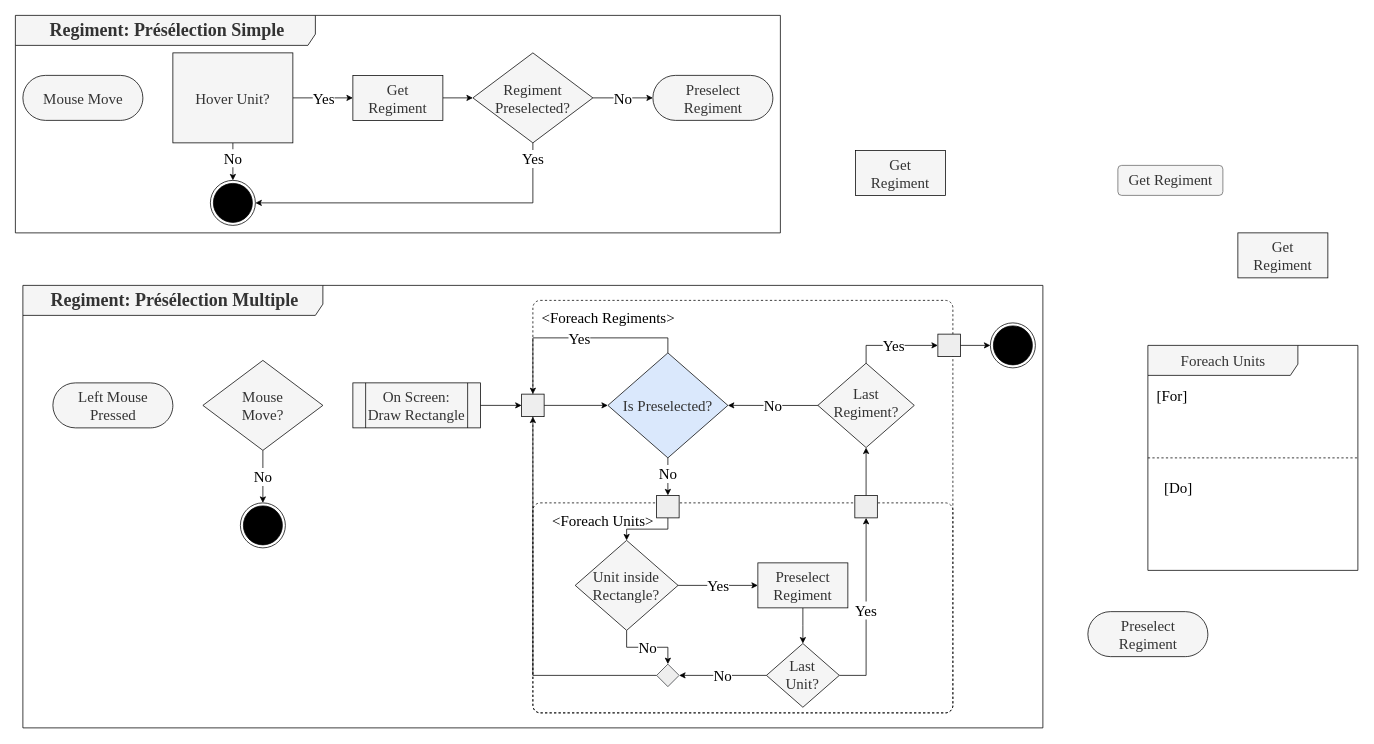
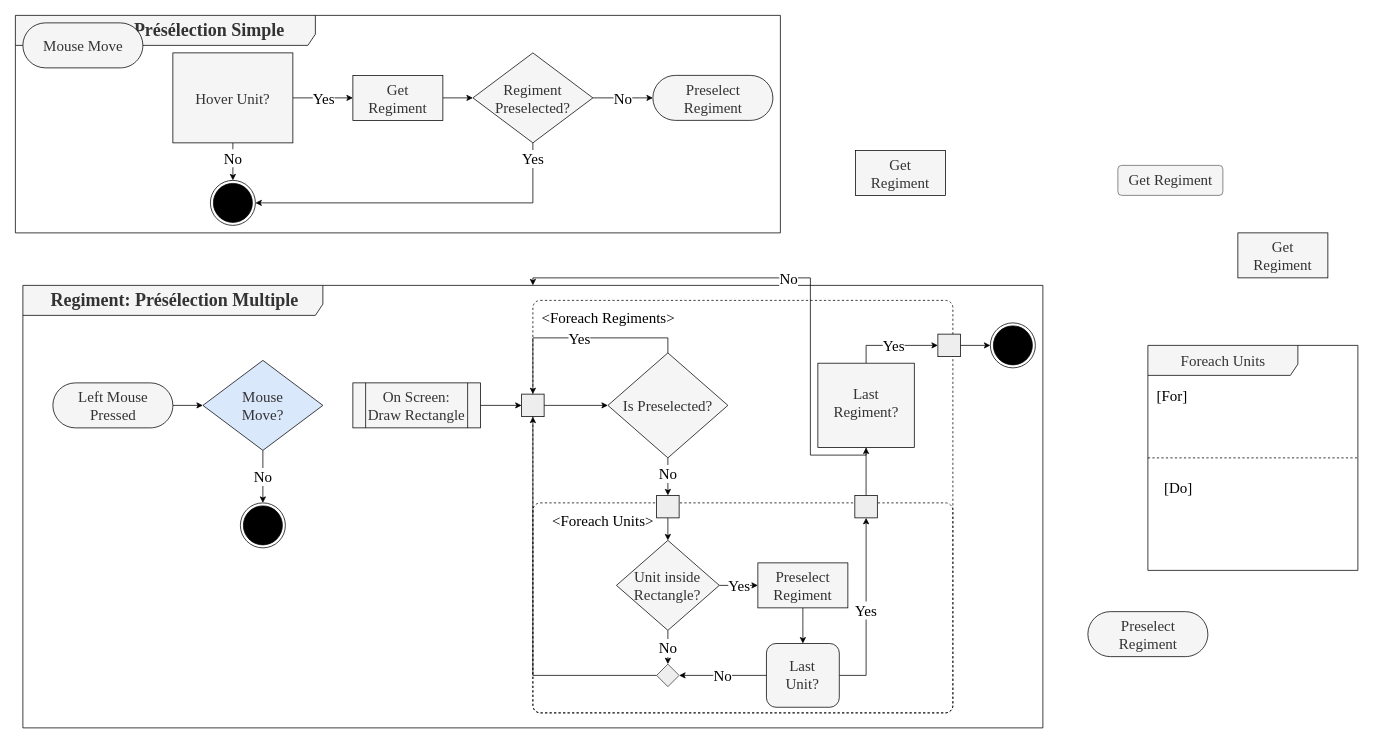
  <mxCell id="0" />
  <mxCell id="1" style="locked=1;" parent="0" />
  <mxCell id="2" value="Frames" style="" parent="0" />
  <mxCell id="3" value="Regiment: Présélection Simple" style="shape=umlFrame;whiteSpace=wrap;html=1;width=400;height=40;boundedLbl=1;verticalAlign=middle;align=center;spacingLeft=5;fontFamily=Times New Roman;fontSize=24;fontStyle=1;fillColor=#f5f5f5;fontColor=#333333;strokeColor=#000000;" parent="2" vertex="1"><mxGeometry x="20" y="20" width="1020" height="290" as="geometry" /></mxCell>
  <mxCell id="4" value="Regiment: Présélection Multiple" style="shape=umlFrame;whiteSpace=wrap;html=1;width=400;height=40;boundedLbl=1;verticalAlign=middle;align=center;spacingLeft=5;fontFamily=Times New Roman;fontSize=24;fontStyle=1;fillColor=#f5f5f5;fontColor=#333333;strokeColor=#000000;" vertex="1" parent="2"><mxGeometry x="30" y="380" width="1360" height="590" as="geometry" /></mxCell>
  <mxCell id="5" value="LigneDeVies" style="" parent="0" />
- <mxCell id="6" value="Mouse Move" style="html=1;dashed=0;whitespace=wrap;shape=mxgraph.dfd.start;strokeColor=#000000;fillColor=#f5f5f5;fontColor=#333333;fontSize=20;fontFamily=Times New Roman;" vertex="1" parent="5"><mxGeometry x="30" y="100" width="160" height="60" as="geometry" /></mxCell>
+ <mxCell id="6" value="Mouse Move" style="html=1;dashed=0;whitespace=wrap;shape=mxgraph.dfd.start;strokeColor=#000000;fillColor=#f5f5f5;fontColor=#333333;fontSize=20;fontFamily=Times New Roman;" vertex="1" parent="5"><mxGeometry x="30" y="30" width="160" height="60" as="geometry" /></mxCell>
  <mxCell id="7" value="" style="edgeStyle=none;html=1;fontFamily=Times New Roman;fontSize=20;" edge="1" parent="5" source="10" target="12"><mxGeometry relative="1" as="geometry" /></mxCell>
  <mxCell id="8" value="Yes" style="edgeLabel;html=1;align=center;verticalAlign=middle;resizable=0;points=[];fontSize=20;fontFamily=Times New Roman;" vertex="1" connectable="0" parent="7"><mxGeometry x="-0.44" y="2" relative="1" as="geometry"><mxPoint x="18" y="2" as="offset" /></mxGeometry></mxCell>
  <mxCell id="9" value="No" style="edgeStyle=orthogonalEdgeStyle;html=1;fontFamily=Times New Roman;fontSize=20;rounded=0;" edge="1" parent="5" source="10" target="17"><mxGeometry x="-0.2" relative="1" as="geometry"><mxPoint x="310" y="250" as="targetPoint" /><Array as="points"><mxPoint x="310" y="270" /></Array><mxPoint as="offset" /></mxGeometry></mxCell>
  <mxCell id="10" value="Hover Unit?" style="whiteSpace=wrap;html=1;fontSize=20;fontFamily=Times New Roman;fillColor=#f5f5f5;strokeColor=#000000;fontColor=#333333;dashed=0;rounded=0;" vertex="1" parent="5"><mxGeometry x="230" y="70" width="160" height="120" as="geometry" /></mxCell>
  <mxCell id="11" value="" style="edgeStyle=none;html=1;fontFamily=Times New Roman;fontSize=20;" edge="1" parent="5" source="12" target="16"><mxGeometry relative="1" as="geometry"><mxPoint x="330" y="390" as="targetPoint" /></mxGeometry></mxCell>
  <mxCell id="12" value="Get &lt;br&gt;Regiment" style="whiteSpace=wrap;html=1;fontSize=20;fontFamily=Times New Roman;fillColor=#f5f5f5;strokeColor=#000000;fontColor=#333333;dashed=0;" vertex="1" parent="5"><mxGeometry x="470" y="100" width="120" height="60" as="geometry" /></mxCell>
  <mxCell id="13" style="edgeStyle=orthogonalEdgeStyle;html=1;fontFamily=Times New Roman;fontSize=20;rounded=0;" edge="1" parent="5" source="16" target="17"><mxGeometry relative="1" as="geometry"><mxPoint x="390" y="280" as="targetPoint" /><Array as="points"><mxPoint x="710" y="270" /></Array></mxGeometry></mxCell>
  <mxCell id="14" value="Yes" style="edgeLabel;html=1;align=center;verticalAlign=middle;resizable=0;points=[];fontSize=20;fontFamily=Times New Roman;" vertex="1" connectable="0" parent="13"><mxGeometry x="-0.579" y="1" relative="1" as="geometry"><mxPoint x="14" y="-61" as="offset" /></mxGeometry></mxCell>
  <mxCell id="15" value="No" style="edgeStyle=orthogonalEdgeStyle;rounded=0;html=1;fontFamily=Times New Roman;fontSize=20;" edge="1" parent="5" source="16" target="18"><mxGeometry relative="1" as="geometry"><mxPoint x="870" y="130" as="targetPoint" /><mxPoint as="offset" /></mxGeometry></mxCell>
  <mxCell id="16" value="Regiment&lt;br&gt;Preselected?" style="rhombus;whiteSpace=wrap;html=1;fontSize=20;fontFamily=Times New Roman;fillColor=#f5f5f5;strokeColor=#000000;fontColor=#333333;dashed=0;verticalAlign=middle;spacing=0;" vertex="1" parent="5"><mxGeometry x="630" y="70" width="160" height="120" as="geometry" /></mxCell>
  <mxCell id="17" value="" style="ellipse;html=1;shape=endState;fillColor=#000000;strokeColor=#000000;fontFamily=Times New Roman;fontSize=20;" vertex="1" parent="5"><mxGeometry x="280" y="240" width="60" height="60" as="geometry" /></mxCell>
  <mxCell id="18" value="&lt;span&gt;Preselect &lt;br&gt;Regiment&lt;/span&gt;" style="html=1;dashed=0;whitespace=wrap;shape=mxgraph.dfd.start;strokeColor=#000000;fillColor=#f5f5f5;fontColor=#333333;fontSize=20;fontFamily=Times New Roman;" vertex="1" parent="5"><mxGeometry x="870" y="100" width="160" height="60" as="geometry" /></mxCell>
+ <mxCell id="19" value="" style="edgeStyle=orthogonalEdgeStyle;rounded=0;html=1;fontFamily=Times New Roman;fontSize=20;" edge="1" parent="5" source="20" target="22"><mxGeometry relative="1" as="geometry" /></mxCell>
  <mxCell id="20" value="Left Mouse&lt;br&gt;Pressed" style="html=1;dashed=0;whitespace=wrap;shape=mxgraph.dfd.start;strokeColor=#000000;fillColor=#f5f5f5;fontColor=#333333;fontSize=20;fontFamily=Times New Roman;" vertex="1" parent="5"><mxGeometry x="70" y="510" width="160" height="60" as="geometry" /></mxCell>
  <mxCell id="21" value="No" style="edgeStyle=orthogonalEdgeStyle;rounded=0;html=1;fontFamily=Times New Roman;fontSize=20;" edge="1" parent="5" source="22" target="23"><mxGeometry relative="1" as="geometry" /></mxCell>
- <mxCell id="22" value="Mouse&lt;br&gt;Move?" style="rhombus;whiteSpace=wrap;html=1;fontSize=20;fontFamily=Times New Roman;fillColor=#f5f5f5;strokeColor=#000000;fontColor=#333333;dashed=0;" vertex="1" parent="5"><mxGeometry x="270" y="480" width="160" height="120" as="geometry" /></mxCell>
+ <mxCell id="22" value="Mouse&lt;br&gt;Move?" style="rhombus;whiteSpace=wrap;html=1;fontSize=20;fontFamily=Times New Roman;fillColor=#dae8fc;strokeColor=#000000;fontColor=#333333;dashed=0;" vertex="1" parent="5"><mxGeometry x="270" y="480" width="160" height="120" as="geometry" /></mxCell>
  <mxCell id="23" value="" style="ellipse;html=1;shape=endState;fillColor=#000000;strokeColor=#000000;fontFamily=Times New Roman;fontSize=20;" vertex="1" parent="5"><mxGeometry x="320" y="670" width="60" height="60" as="geometry" /></mxCell>
  <mxCell id="24" style="edgeStyle=orthogonalEdgeStyle;rounded=0;html=1;fontFamily=Times New Roman;fontSize=20;" edge="1" parent="5" source="25" target="38"><mxGeometry relative="1" as="geometry" /></mxCell>
  <mxCell id="25" value="On Screen:&lt;br&gt;Draw Rectangle" style="shape=process;whiteSpace=wrap;html=1;backgroundOutline=1;fontFamily=Times New Roman;fontSize=20;strokeColor=#000000;fillColor=#f5f5f5;fontColor=#333333;" vertex="1" parent="5"><mxGeometry x="470" y="510" width="170" height="60" as="geometry" /></mxCell>
  <mxCell id="26" value="&amp;lt;Foreach Regiments&amp;gt;" style="dashed=1;rounded=1;absoluteArcSize=1;arcSize=20;html=1;verticalAlign=top;align=left;spacingTop=5;spacingLeft=10;fontFamily=Times New Roman;fontSize=20;fillColor=none;" vertex="1" parent="5"><mxGeometry x="710" y="400" width="560" height="550" as="geometry" /></mxCell>
  <mxCell id="27" value="Foreach Units" style="shape=umlFrame;tabWidth=110;tabHeight=30;tabPosition=left;html=1;boundedLbl=1;labelInHeader=1;width=200;height=40;fontFamily=Times New Roman;fontSize=20;strokeColor=#000000;fillColor=#f5f5f5;fontColor=#333333;" vertex="1" parent="5"><mxGeometry x="1530" y="460" width="280" height="300" as="geometry" /></mxCell>
  <mxCell id="28" value="[For]" style="text;fontFamily=Times New Roman;fontSize=20;strokeColor=none;verticalAlign=middle;" vertex="1" parent="27"><mxGeometry width="100" height="30" relative="1" as="geometry"><mxPoint x="10" y="50" as="offset" /></mxGeometry></mxCell>
  <mxCell id="29" value="[Do]" style="line;strokeWidth=1;dashed=1;labelPosition=center;verticalLabelPosition=bottom;align=left;verticalAlign=top;spacingLeft=20;spacingTop=15;fontFamily=Times New Roman;fontSize=20;" vertex="1" parent="27"><mxGeometry y="144.003" width="280" height="12" as="geometry" /></mxCell>
  <mxCell id="30" value="Get Regiment" style="html=1;align=center;verticalAlign=top;rounded=1;absoluteArcSize=1;arcSize=10;dashed=0;fontFamily=Times New Roman;fontSize=20;strokeColor=#666666;fillColor=#f5f5f5;fontColor=#333333;" vertex="1" parent="5"><mxGeometry x="1490" y="220" width="140" height="40" as="geometry" /></mxCell>
  <mxCell id="31" value="Get &lt;br&gt;Regiment" style="whiteSpace=wrap;html=1;fontSize=20;fontFamily=Times New Roman;fillColor=#f5f5f5;strokeColor=#000000;fontColor=#333333;dashed=0;" vertex="1" parent="5"><mxGeometry x="1650" y="310" width="120" height="60" as="geometry" /></mxCell>
  <mxCell id="32" value="Get &lt;br&gt;Regiment" style="whiteSpace=wrap;html=1;fontSize=20;fontFamily=Times New Roman;fillColor=#f5f5f5;strokeColor=#000000;fontColor=#333333;dashed=0;" vertex="1" parent="5"><mxGeometry x="1140" y="200" width="120" height="60" as="geometry" /></mxCell>
  <mxCell id="33" value="Yes" style="edgeStyle=orthogonalEdgeStyle;rounded=0;html=1;fontFamily=Times New Roman;fontSize=20;" edge="1" parent="5" source="35" target="38"><mxGeometry relative="1" as="geometry"><mxPoint x="900" y="770" as="targetPoint" /><Array as="points"><mxPoint x="890" y="450" /><mxPoint x="710" y="450" /></Array></mxGeometry></mxCell>
  <mxCell id="34" value="No" style="edgeStyle=orthogonalEdgeStyle;rounded=0;html=1;fontFamily=Times New Roman;fontSize=20;" edge="1" parent="5" source="35" target="40"><mxGeometry x="-0.163" relative="1" as="geometry"><mxPoint as="offset" /></mxGeometry></mxCell>
- <mxCell id="35" value="Is Preselected?" style="rhombus;whiteSpace=wrap;html=1;fontSize=20;fontFamily=Times New Roman;fillColor=#dae8fc;strokeColor=#000000;fontColor=#333333;dashed=0;" vertex="1" parent="5"><mxGeometry x="810" y="470" width="160" height="140" as="geometry" /></mxCell>
+ <mxCell id="35" value="Is Preselected?" style="rhombus;whiteSpace=wrap;html=1;fontSize=20;fontFamily=Times New Roman;fillColor=#f5f5f5;strokeColor=#000000;fontColor=#333333;dashed=0;" vertex="1" parent="5"><mxGeometry x="810" y="470" width="160" height="140" as="geometry" /></mxCell>
  <mxCell id="36" value="&amp;lt;Foreach Units&amp;gt;" style="dashed=1;rounded=1;absoluteArcSize=1;arcSize=20;html=1;verticalAlign=top;align=left;spacingTop=5;spacingLeft=24;fontFamily=Times New Roman;fontSize=20;fillColor=none;" vertex="1" parent="5"><mxGeometry x="710" y="670" width="560" height="280" as="geometry" /></mxCell>
  <mxCell id="37" style="edgeStyle=orthogonalEdgeStyle;rounded=0;html=1;fontFamily=Times New Roman;fontSize=20;" edge="1" parent="5" source="38" target="35"><mxGeometry relative="1" as="geometry" /></mxCell>
  <mxCell id="38" value="" style="fontStyle=0;labelPosition=right;verticalLabelPosition=middle;align=left;verticalAlign=middle;spacingLeft=2;fontFamily=Times New Roman;fontSize=20;strokeColor=#000000;fillColor=#eeeeee;" vertex="1" parent="5"><mxGeometry x="695" y="525" width="30" height="30" as="geometry" /></mxCell>
  <mxCell id="39" value="" style="edgeStyle=orthogonalEdgeStyle;rounded=0;html=1;fontFamily=Times New Roman;fontSize=20;" edge="1" parent="5" source="40" target="43"><mxGeometry relative="1" as="geometry" /></mxCell>
  <mxCell id="40" value="" style="fontStyle=0;labelPosition=right;verticalLabelPosition=middle;align=left;verticalAlign=middle;spacingLeft=2;fontFamily=Times New Roman;fontSize=20;strokeColor=#000000;fillColor=#eeeeee;" vertex="1" parent="5"><mxGeometry x="875" y="660" width="30" height="30" as="geometry" /></mxCell>
  <mxCell id="41" value="Yes" style="edgeStyle=orthogonalEdgeStyle;rounded=0;html=1;fontFamily=Times New Roman;fontSize=20;" edge="1" parent="5" source="43" target="50"><mxGeometry relative="1" as="geometry" /></mxCell>
  <mxCell id="42" value="No" style="edgeStyle=orthogonalEdgeStyle;rounded=0;html=1;fontFamily=Times New Roman;fontSize=20;" edge="1" parent="5" source="43" target="48"><mxGeometry relative="1" as="geometry" /></mxCell>
- <mxCell id="43" value="Unit inside&lt;br&gt;Rectangle?" style="rhombus;whiteSpace=wrap;html=1;fontSize=20;fontFamily=Times New Roman;fillColor=#f5f5f5;strokeColor=#000000;fontColor=#333333;dashed=0;" vertex="1" parent="5"><mxGeometry x="766.43" y="720" width="137.14" height="120" as="geometry" /></mxCell>
+ <mxCell id="43" value="Unit inside&lt;br&gt;Rectangle?" style="rhombus;whiteSpace=wrap;html=1;fontSize=20;fontFamily=Times New Roman;fillColor=#f5f5f5;strokeColor=#000000;fontColor=#333333;dashed=0;" vertex="1" parent="5"><mxGeometry x="821.43" y="720" width="137.14" height="120" as="geometry" /></mxCell>
  <mxCell id="44" style="edgeStyle=orthogonalEdgeStyle;rounded=0;html=1;fontFamily=Times New Roman;fontSize=20;" edge="1" parent="5" source="45" target="57"><mxGeometry relative="1" as="geometry" /></mxCell>
  <mxCell id="45" value="" style="fontStyle=0;labelPosition=right;verticalLabelPosition=middle;align=left;verticalAlign=middle;spacingLeft=2;fontFamily=Times New Roman;fontSize=20;strokeColor=#000000;fillColor=#eeeeee;" vertex="1" parent="5"><mxGeometry x="1139.28" y="660" width="30" height="30" as="geometry" /></mxCell>
  <mxCell id="46" value="&lt;span&gt;Preselect &lt;br&gt;Regiment&lt;/span&gt;" style="html=1;dashed=0;whitespace=wrap;shape=mxgraph.dfd.start;strokeColor=#000000;fillColor=#f5f5f5;fontColor=#333333;fontSize=20;fontFamily=Times New Roman;" vertex="1" parent="5"><mxGeometry x="1450" y="815" width="160" height="60" as="geometry" /></mxCell>
  <mxCell id="47" style="edgeStyle=orthogonalEdgeStyle;rounded=0;html=1;fontFamily=Times New Roman;fontSize=20;" edge="1" parent="5" source="48" target="38"><mxGeometry relative="1" as="geometry" /></mxCell>
  <mxCell id="48" value="" style="rhombus;fontFamily=Times New Roman;fontSize=20;strokeColor=#36393d;fillColor=#eeeeee;" vertex="1" parent="5"><mxGeometry x="875" y="885" width="30" height="30" as="geometry" /></mxCell>
  <mxCell id="49" value="" style="edgeStyle=orthogonalEdgeStyle;rounded=0;html=1;fontFamily=Times New Roman;fontSize=20;" edge="1" parent="5" source="50" target="53"><mxGeometry relative="1" as="geometry" /></mxCell>
  <mxCell id="50" value="Preselect&lt;br&gt;Regiment" style="whiteSpace=wrap;html=1;fontSize=20;fontFamily=Times New Roman;fillColor=#f5f5f5;strokeColor=#000000;fontColor=#333333;dashed=0;" vertex="1" parent="5"><mxGeometry x="1010" y="750" width="120" height="60" as="geometry" /></mxCell>
  <mxCell id="51" value="Yes" style="edgeStyle=orthogonalEdgeStyle;rounded=0;html=1;fontFamily=Times New Roman;fontSize=20;" edge="1" parent="5" source="53" target="45"><mxGeometry relative="1" as="geometry" /></mxCell>
  <mxCell id="52" value="No" style="edgeStyle=orthogonalEdgeStyle;rounded=0;html=1;fontFamily=Times New Roman;fontSize=20;" edge="1" parent="5" source="53" target="48"><mxGeometry relative="1" as="geometry" /></mxCell>
- <mxCell id="53" value="Last&lt;br&gt;Unit?" style="rhombus;whiteSpace=wrap;html=1;fontSize=20;fontFamily=Times New Roman;fillColor=#f5f5f5;strokeColor=#000000;fontColor=#333333;dashed=0;spacingBottom=2;" vertex="1" parent="5"><mxGeometry x="1021.43" y="857.5" width="97.14" height="85" as="geometry" /></mxCell>
+ <mxCell id="53" value="Last&lt;br&gt;Unit?" style="whiteSpace=wrap;html=1;fontSize=20;fontFamily=Times New Roman;fillColor=#f5f5f5;strokeColor=#000000;fontColor=#333333;dashed=0;spacingBottom=2;rounded=1;" vertex="1" parent="5"><mxGeometry x="1021.43" y="857.5" width="97.14" height="85" as="geometry" /></mxCell>
  <mxCell id="54" value="" style="ellipse;html=1;shape=endState;fillColor=#000000;strokeColor=#000000;fontFamily=Times New Roman;fontSize=20;" vertex="1" parent="5"><mxGeometry x="1320" y="430" width="60" height="60" as="geometry" /></mxCell>
- <mxCell id="55" value="No" style="edgeStyle=orthogonalEdgeStyle;rounded=0;html=1;fontFamily=Times New Roman;fontSize=20;" edge="1" parent="5" source="57" target="35"><mxGeometry relative="1" as="geometry" /></mxCell>
+ <mxCell id="55" value="No" style="edgeStyle=orthogonalEdgeStyle;rounded=0;html=1;fontFamily=Times New Roman;fontSize=20;" edge="1" parent="5" source="57" target="4"><mxGeometry relative="1" as="geometry" /></mxCell>
  <mxCell id="56" value="Yes" style="edgeStyle=orthogonalEdgeStyle;rounded=0;html=1;fontFamily=Times New Roman;fontSize=20;" edge="1" parent="5" source="57" target="59"><mxGeometry relative="1" as="geometry"><Array as="points"><mxPoint x="1154" y="460" /></Array></mxGeometry></mxCell>
- <mxCell id="57" value="Last&lt;br&gt;Regiment?" style="rhombus;whiteSpace=wrap;html=1;fontSize=20;fontFamily=Times New Roman;fillColor=#f5f5f5;strokeColor=#000000;fontColor=#333333;dashed=0;spacingBottom=9;" vertex="1" parent="5"><mxGeometry x="1089.99" y="483.75" width="128.57" height="112.5" as="geometry" /></mxCell>
+ <mxCell id="57" value="Last&lt;br&gt;Regiment?" style="whiteSpace=wrap;html=1;fontSize=20;fontFamily=Times New Roman;fillColor=#f5f5f5;strokeColor=#000000;fontColor=#333333;dashed=0;spacingBottom=9;rounded=0;" vertex="1" parent="5"><mxGeometry x="1089.99" y="483.75" width="128.57" height="112.5" as="geometry" /></mxCell>
  <mxCell id="58" value="" style="edgeStyle=orthogonalEdgeStyle;rounded=0;html=1;fontFamily=Times New Roman;fontSize=20;" edge="1" parent="5" source="59" target="54"><mxGeometry relative="1" as="geometry" /></mxCell>
  <mxCell id="59" value="" style="fontStyle=0;labelPosition=right;verticalLabelPosition=middle;align=left;verticalAlign=middle;spacingLeft=2;fontFamily=Times New Roman;fontSize=20;strokeColor=#000000;fillColor=#eeeeee;" vertex="1" parent="5"><mxGeometry x="1250" y="445" width="30" height="30" as="geometry" /></mxCell>
